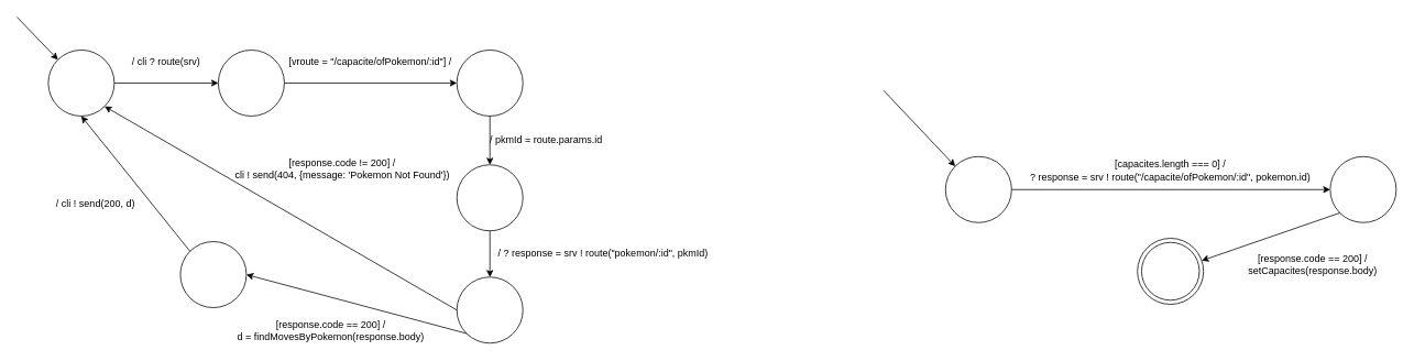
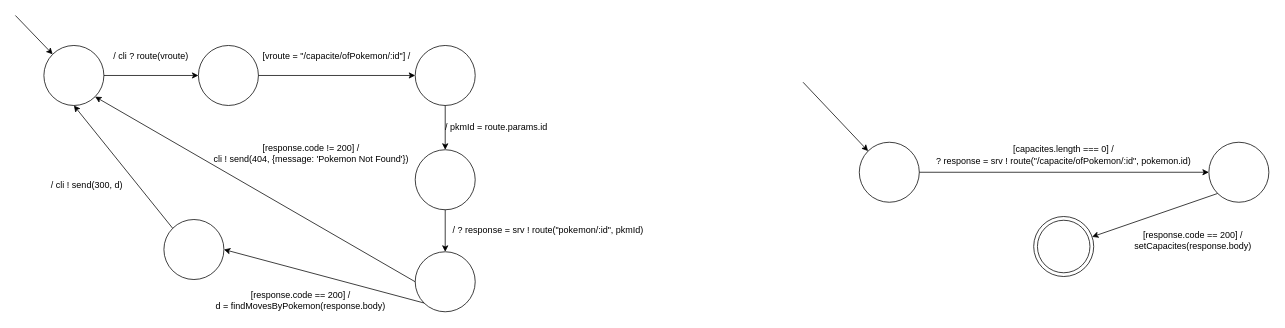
  <mxCell id="0" />
  <mxCell id="1" parent="0" />
  <mxCell id="2" value="" style="ellipse;whiteSpace=wrap;html=1;aspect=fixed;" vertex="1" parent="1"><mxGeometry x="58" y="60" width="80" height="80" as="geometry" /></mxCell>
  <mxCell id="3" value="" style="endArrow=classic;html=1;rounded=0;entryX=0;entryY=0;entryDx=0;entryDy=0;" edge="1" parent="1" target="2"><mxGeometry width="50" height="50" relative="1" as="geometry"><mxPoint x="20" y="20" as="sourcePoint" /><mxPoint x="139" y="125" as="targetPoint" /></mxGeometry></mxCell>
  <mxCell id="4" value="" style="ellipse;whiteSpace=wrap;html=1;aspect=fixed;" vertex="1" parent="1"><mxGeometry x="264" y="60" width="80" height="80" as="geometry" /></mxCell>
  <mxCell id="5" value="" style="endArrow=classic;html=1;rounded=0;entryX=0;entryY=0.5;entryDx=0;entryDy=0;exitX=1;exitY=0.5;exitDx=0;exitDy=0;" edge="1" parent="1" target="4" source="2"><mxGeometry width="50" height="50" relative="1" as="geometry"><mxPoint x="143" y="92" as="sourcePoint" /><mxPoint x="274" y="135" as="targetPoint" /></mxGeometry></mxCell>
- <mxCell id="6" value="/ cli ? route(srv)" style="text;html=1;align=center;verticalAlign=middle;whiteSpace=wrap;rounded=0;" vertex="1" parent="1"><mxGeometry x="146" y="60" width="110" height="30" as="geometry" /></mxCell>
+ <mxCell id="6" value="/ cli ? route(vroute)" style="text;html=1;align=center;verticalAlign=middle;whiteSpace=wrap;rounded=0;" vertex="1" parent="1"><mxGeometry x="146" y="60" width="110" height="30" as="geometry" /></mxCell>
  <mxCell id="7" value="" style="endArrow=classic;html=1;rounded=0;entryX=0;entryY=0.5;entryDx=0;entryDy=0;exitX=1;exitY=0.5;exitDx=0;exitDy=0;" edge="1" parent="1" source="4" target="8"><mxGeometry width="50" height="50" relative="1" as="geometry"><mxPoint x="352" y="200" as="sourcePoint" /><mxPoint x="402" y="150" as="targetPoint" /></mxGeometry></mxCell>
  <mxCell id="8" value="" style="ellipse;whiteSpace=wrap;html=1;aspect=fixed;" vertex="1" parent="1"><mxGeometry x="553" y="60" width="80" height="80" as="geometry" /></mxCell>
  <mxCell id="9" value="[vroute = &quot;/capacite/ofPokemon/:id&quot;] /" style="text;html=1;align=center;verticalAlign=middle;whiteSpace=wrap;rounded=0;" vertex="1" parent="1"><mxGeometry x="347" y="60" width="203" height="30" as="geometry" /></mxCell>
  <mxCell id="10" value="" style="ellipse;whiteSpace=wrap;html=1;aspect=fixed;" vertex="1" parent="1"><mxGeometry x="553" y="199" width="80" height="80" as="geometry" /></mxCell>
  <mxCell id="11" value="" style="endArrow=classic;html=1;rounded=0;entryX=0.5;entryY=0;entryDx=0;entryDy=0;exitX=0.5;exitY=1;exitDx=0;exitDy=0;" edge="1" parent="1" source="8" target="10"><mxGeometry width="50" height="50" relative="1" as="geometry"><mxPoint x="482" y="213" as="sourcePoint" /><mxPoint x="532" y="163" as="targetPoint" /></mxGeometry></mxCell>
  <mxCell id="12" value="/ pkmId = route.params.id" style="text;html=1;align=center;verticalAlign=middle;whiteSpace=wrap;rounded=0;" vertex="1" parent="1"><mxGeometry x="589" y="154" width="145" height="30" as="geometry" /></mxCell>
  <mxCell id="13" value="" style="ellipse;whiteSpace=wrap;html=1;aspect=fixed;" vertex="1" parent="1"><mxGeometry x="553" y="335" width="80" height="80" as="geometry" /></mxCell>
  <mxCell id="14" value="" style="endArrow=classic;html=1;rounded=0;entryX=0.5;entryY=0;entryDx=0;entryDy=0;exitX=0.5;exitY=1;exitDx=0;exitDy=0;" edge="1" parent="1" source="10" target="13"><mxGeometry width="50" height="50" relative="1" as="geometry"><mxPoint x="558" y="363" as="sourcePoint" /><mxPoint x="608" y="313" as="targetPoint" /></mxGeometry></mxCell>
  <mxCell id="15" value="/ ? response = srv ! route(&quot;pokemon/:id&quot;, pkmId)" style="text;html=1;align=center;verticalAlign=middle;whiteSpace=wrap;rounded=0;" vertex="1" parent="1"><mxGeometry x="599" y="292" width="263" height="30" as="geometry" /></mxCell>
  <mxCell id="16" value="" style="endArrow=classic;html=1;rounded=0;entryX=1;entryY=1;entryDx=0;entryDy=0;exitX=0;exitY=0.5;exitDx=0;exitDy=0;" edge="1" parent="1" source="13" target="2"><mxGeometry width="50" height="50" relative="1" as="geometry"><mxPoint x="428" y="415" as="sourcePoint" /><mxPoint x="206.284" y="290.284" as="targetPoint" /></mxGeometry></mxCell>
  <mxCell id="17" value="[response.code != 200] /&lt;div&gt;cli ! send(404, {message: 'Pokemon Not Found'})&lt;/div&gt;" style="text;html=1;align=center;verticalAlign=middle;whiteSpace=wrap;rounded=0;" vertex="1" parent="1"><mxGeometry x="279" y="189" width="271" height="30" as="geometry" /></mxCell>
  <mxCell id="18" value="" style="ellipse;whiteSpace=wrap;html=1;aspect=fixed;" vertex="1" parent="1"><mxGeometry x="218" y="292" width="80" height="80" as="geometry" /></mxCell>
  <mxCell id="19" value="[response.code == 200] /&lt;div&gt;d = findMovesByPokemon(response.body)&lt;/div&gt;" style="text;html=1;align=center;verticalAlign=middle;whiteSpace=wrap;rounded=0;" vertex="1" parent="1"><mxGeometry x="285" y="385" width="231" height="30" as="geometry" /></mxCell>
  <mxCell id="20" value="" style="endArrow=classic;html=1;rounded=0;entryX=1;entryY=0.5;entryDx=0;entryDy=0;exitX=0;exitY=1;exitDx=0;exitDy=0;" edge="1" parent="1" source="13" target="18"><mxGeometry width="50" height="50" relative="1" as="geometry"><mxPoint x="428" y="579" as="sourcePoint" /><mxPoint x="478" y="529" as="targetPoint" /></mxGeometry></mxCell>
  <mxCell id="21" value="" style="endArrow=classic;html=1;rounded=0;entryX=0.5;entryY=1;entryDx=0;entryDy=0;exitX=0;exitY=0;exitDx=0;exitDy=0;" edge="1" parent="1" source="18" target="2"><mxGeometry width="50" height="50" relative="1" as="geometry"><mxPoint x="355" y="446" as="sourcePoint" /><mxPoint x="405" y="396" as="targetPoint" /></mxGeometry></mxCell>
- <mxCell id="22" value="/ cli ! send(200, d)" style="text;html=1;align=center;verticalAlign=middle;whiteSpace=wrap;rounded=0;" vertex="1" parent="1"><mxGeometry x="58" y="232" width="115" height="30" as="geometry" /></mxCell>
+ <mxCell id="22" value="/ cli ! send(300, d)" style="text;html=1;align=center;verticalAlign=middle;whiteSpace=wrap;rounded=0;" vertex="1" parent="1"><mxGeometry x="58" y="232" width="115" height="30" as="geometry" /></mxCell>
  <mxCell id="23" value="" style="ellipse;whiteSpace=wrap;html=1;aspect=fixed;" vertex="1" parent="1"><mxGeometry x="1145" y="189" width="80" height="80" as="geometry" /></mxCell>
  <mxCell id="24" value="" style="endArrow=classic;html=1;rounded=0;entryX=0;entryY=0;entryDx=0;entryDy=0;" edge="1" parent="1" target="23"><mxGeometry width="50" height="50" relative="1" as="geometry"><mxPoint x="1070" y="109" as="sourcePoint" /><mxPoint x="1073" y="235" as="targetPoint" /></mxGeometry></mxCell>
  <mxCell id="25" value="" style="ellipse;whiteSpace=wrap;html=1;aspect=fixed;" vertex="1" parent="1"><mxGeometry x="1611" y="189" width="80" height="80" as="geometry" /></mxCell>
  <mxCell id="26" value="" style="endArrow=classic;html=1;rounded=0;entryX=0;entryY=0.5;entryDx=0;entryDy=0;exitX=1;exitY=0.5;exitDx=0;exitDy=0;" edge="1" parent="1" source="23" target="25"><mxGeometry width="50" height="50" relative="1" as="geometry"><mxPoint x="1172" y="279" as="sourcePoint" /><mxPoint x="1222" y="229" as="targetPoint" /></mxGeometry></mxCell>
  <mxCell id="27" value="[capacites.length === 0] /&lt;div&gt;? response = srv ! route(&lt;span style=&quot;background-color: initial;&quot;&gt;&quot;/capacite/ofPokemon/:id&quot;, pokemon.id)&lt;/span&gt;&lt;/div&gt;" style="text;html=1;align=center;verticalAlign=middle;whiteSpace=wrap;rounded=0;" vertex="1" parent="1"><mxGeometry x="1241" y="191" width="353" height="30" as="geometry" /></mxCell>
  <mxCell id="28" value="" style="ellipse;whiteSpace=wrap;html=1;aspect=fixed;" vertex="1" parent="1"><mxGeometry x="1377.5" y="288" width="80" height="80" as="geometry" /></mxCell>
  <mxCell id="29" value="" style="endArrow=classic;html=1;rounded=0;exitX=0;exitY=1;exitDx=0;exitDy=0;" edge="1" parent="1" source="25" target="28"><mxGeometry width="50" height="50" relative="1" as="geometry"><mxPoint x="1318" y="355" as="sourcePoint" /><mxPoint x="1368" y="305" as="targetPoint" /></mxGeometry></mxCell>
  <mxCell id="30" value="[response.code == 200] /&lt;div&gt;setCapacites(response.body)&lt;/div&gt;" style="text;html=1;align=center;verticalAlign=middle;whiteSpace=wrap;rounded=0;" vertex="1" parent="1"><mxGeometry x="1507" y="305" width="166" height="30" as="geometry" /></mxCell>
  <mxCell id="31" value="" style="ellipse;whiteSpace=wrap;html=1;aspect=fixed;" vertex="1" parent="1"><mxGeometry x="1382.5" y="293" width="70" height="70" as="geometry" /></mxCell>
